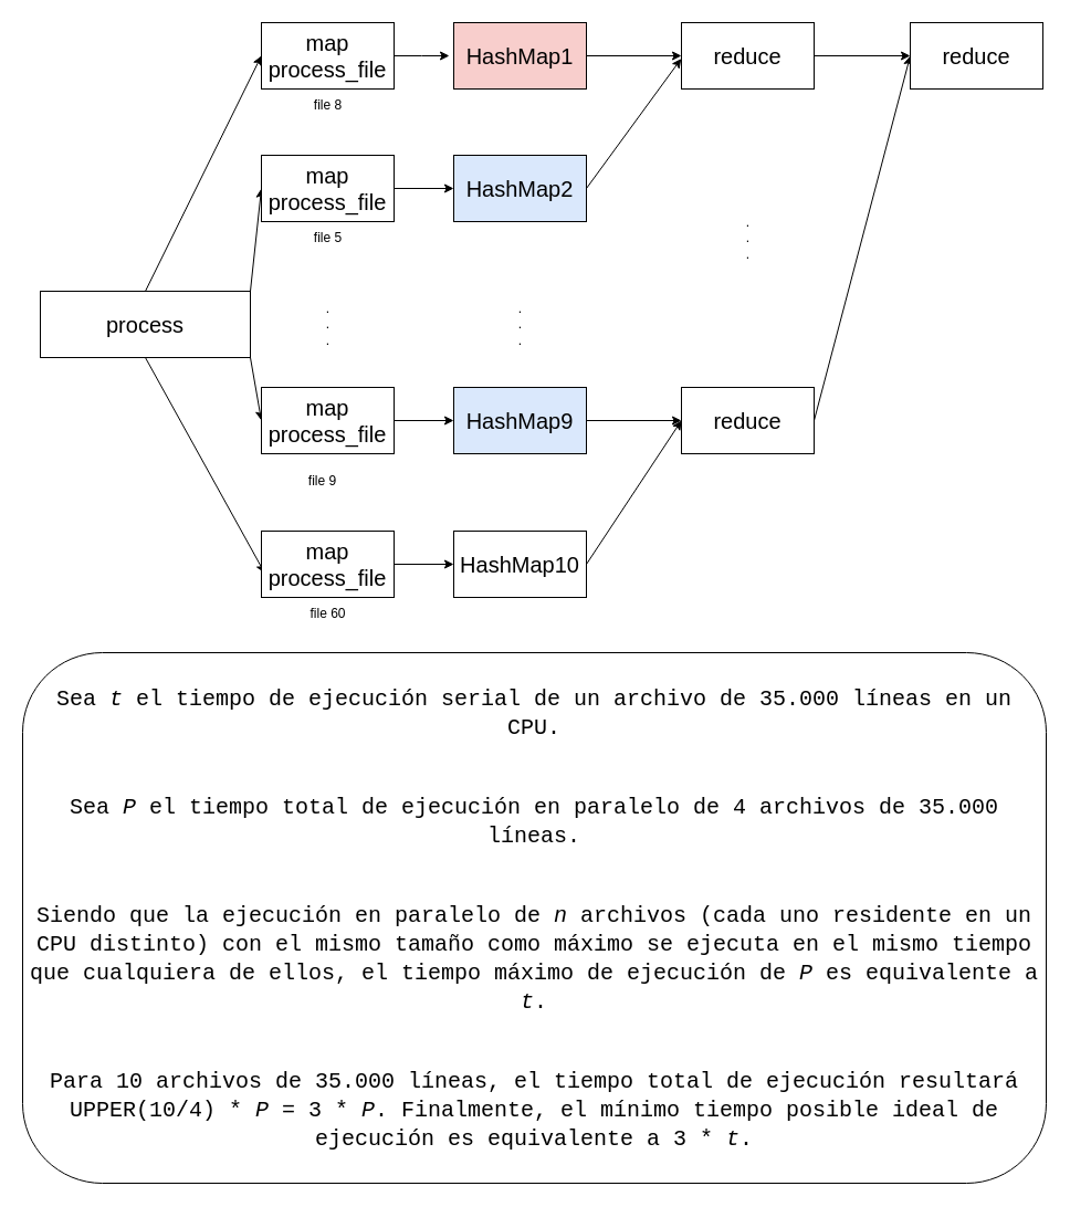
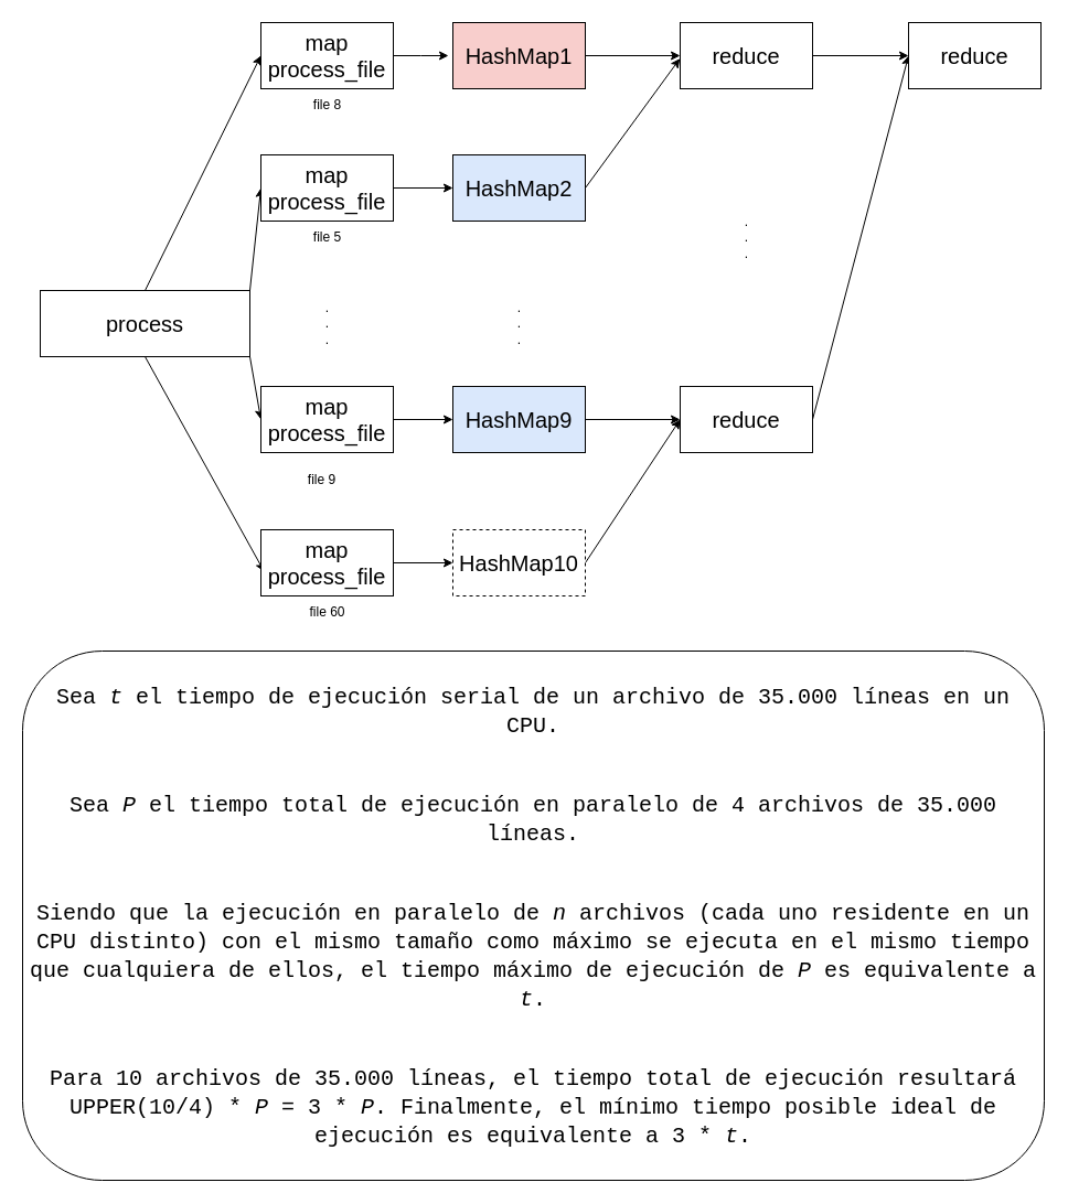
  <mxCell id="0" />
  <mxCell id="1" parent="0" />
  <mxCell id="2" style="edgeStyle=none;shape=connector;rounded=0;orthogonalLoop=1;jettySize=auto;html=1;entryX=0;entryY=0.5;entryDx=0;entryDy=0;labelBackgroundColor=default;strokeColor=default;fontFamily=Helvetica;fontSize=11;fontColor=default;endArrow=classic;exitX=0.5;exitY=0;exitDx=0;exitDy=0;" edge="1" parent="1" source="6" target="8"><mxGeometry relative="1" as="geometry" /></mxCell>
  <mxCell id="3" style="edgeStyle=none;shape=connector;rounded=0;orthogonalLoop=1;jettySize=auto;html=1;entryX=0;entryY=0.5;entryDx=0;entryDy=0;labelBackgroundColor=default;strokeColor=default;fontFamily=Helvetica;fontSize=11;fontColor=default;endArrow=classic;exitX=1;exitY=0;exitDx=0;exitDy=0;" edge="1" parent="1" source="6" target="10"><mxGeometry relative="1" as="geometry"><mxPoint x="186" y="220" as="sourcePoint" /></mxGeometry></mxCell>
  <mxCell id="4" style="edgeStyle=none;shape=connector;rounded=0;orthogonalLoop=1;jettySize=auto;html=1;entryX=0;entryY=0.5;entryDx=0;entryDy=0;labelBackgroundColor=default;strokeColor=default;fontFamily=Helvetica;fontSize=11;fontColor=default;endArrow=classic;exitX=1;exitY=1;exitDx=0;exitDy=0;" edge="1" parent="1" source="6" target="12"><mxGeometry relative="1" as="geometry" /></mxCell>
  <mxCell id="5" style="edgeStyle=none;shape=connector;rounded=0;orthogonalLoop=1;jettySize=auto;html=1;entryX=0.025;entryY=0.633;entryDx=0;entryDy=0;entryPerimeter=0;labelBackgroundColor=default;strokeColor=default;fontFamily=Helvetica;fontSize=11;fontColor=default;endArrow=classic;exitX=0.5;exitY=1;exitDx=0;exitDy=0;" edge="1" parent="1" source="6" target="26"><mxGeometry relative="1" as="geometry" /></mxCell>
  <mxCell id="6" value="process" style="rounded=0;whiteSpace=wrap;html=1;strokeWidth=1;fontSize=20;" vertex="1" parent="1"><mxGeometry x="36" y="263" width="190" height="60" as="geometry" /></mxCell>
  <mxCell id="7" style="edgeStyle=orthogonalEdgeStyle;rounded=0;orthogonalLoop=1;jettySize=auto;html=1;" edge="1" parent="1" source="8"><mxGeometry relative="1" as="geometry"><mxPoint x="406" y="50" as="targetPoint" /></mxGeometry></mxCell>
  <mxCell id="8" value="map&lt;br&gt;process_file" style="rounded=0;whiteSpace=wrap;html=1;strokeWidth=1;fontSize=20;" vertex="1" parent="1"><mxGeometry x="236" y="20" width="120" height="60" as="geometry" /></mxCell>
  <mxCell id="9" style="edgeStyle=orthogonalEdgeStyle;rounded=0;orthogonalLoop=1;jettySize=auto;html=1;entryX=0;entryY=0.5;entryDx=0;entryDy=0;" edge="1" parent="1" source="10" target="20"><mxGeometry relative="1" as="geometry" /></mxCell>
  <mxCell id="10" value="map&lt;br&gt;process_file" style="rounded=0;whiteSpace=wrap;html=1;strokeWidth=1;fontSize=20;" vertex="1" parent="1"><mxGeometry x="236" y="140" width="120" height="60" as="geometry" /></mxCell>
  <mxCell id="11" style="edgeStyle=orthogonalEdgeStyle;rounded=0;orthogonalLoop=1;jettySize=auto;html=1;entryX=0;entryY=0.5;entryDx=0;entryDy=0;" edge="1" parent="1" source="12" target="22"><mxGeometry relative="1" as="geometry" /></mxCell>
  <mxCell id="12" value="map&lt;br&gt;process_file" style="rounded=0;whiteSpace=wrap;html=1;strokeWidth=1;fontSize=20;" vertex="1" parent="1"><mxGeometry x="236" y="350" width="120" height="60" as="geometry" /></mxCell>
  <mxCell id="13" value="file 8" style="text;html=1;align=center;verticalAlign=middle;resizable=0;points=[];autosize=1;strokeColor=none;fillColor=none;" vertex="1" parent="1"><mxGeometry x="271" y="80" width="50" height="30" as="geometry" /></mxCell>
  <mxCell id="14" value="file 5" style="text;html=1;align=center;verticalAlign=middle;resizable=0;points=[];autosize=1;strokeColor=none;fillColor=none;" vertex="1" parent="1"><mxGeometry x="271" y="200" width="50" height="30" as="geometry" /></mxCell>
  <mxCell id="15" value="file 9" style="text;html=1;align=center;verticalAlign=middle;resizable=0;points=[];autosize=1;strokeColor=none;fillColor=none;" vertex="1" parent="1"><mxGeometry x="266" y="420" width="50" height="30" as="geometry" /></mxCell>
  <mxCell id="16" value=".&lt;br&gt;.&lt;br&gt;." style="text;html=1;align=center;verticalAlign=middle;resizable=0;points=[];autosize=1;strokeColor=none;fillColor=none;" vertex="1" parent="1"><mxGeometry x="281" y="263" width="30" height="60" as="geometry" /></mxCell>
  <mxCell id="17" style="edgeStyle=orthogonalEdgeStyle;rounded=0;orthogonalLoop=1;jettySize=auto;html=1;entryX=0;entryY=0.5;entryDx=0;entryDy=0;" edge="1" parent="1" source="18" target="24"><mxGeometry relative="1" as="geometry"><mxPoint x="586" y="50" as="targetPoint" /></mxGeometry></mxCell>
  <mxCell id="18" value="HashMap1" style="rounded=0;whiteSpace=wrap;html=1;strokeWidth=1;fontSize=20;fillColor=#f8cecc;" vertex="1" parent="1"><mxGeometry x="410" y="20" width="120" height="60" as="geometry" /></mxCell>
  <mxCell id="19" style="edgeStyle=none;shape=connector;rounded=0;orthogonalLoop=1;jettySize=auto;html=1;entryX=-0.002;entryY=0.544;entryDx=0;entryDy=0;entryPerimeter=0;labelBackgroundColor=default;strokeColor=default;fontFamily=Helvetica;fontSize=11;fontColor=default;endArrow=classic;exitX=1;exitY=0.5;exitDx=0;exitDy=0;" edge="1" parent="1" source="20" target="24"><mxGeometry relative="1" as="geometry" /></mxCell>
  <mxCell id="20" value="HashMap2" style="rounded=0;whiteSpace=wrap;html=1;strokeWidth=1;fontSize=20;fillColor=#dae8fc;" vertex="1" parent="1"><mxGeometry x="410" y="140" width="120" height="60" as="geometry" /></mxCell>
  <mxCell id="21" style="edgeStyle=none;shape=connector;rounded=0;orthogonalLoop=1;jettySize=auto;html=1;entryX=0;entryY=0.5;entryDx=0;entryDy=0;labelBackgroundColor=default;strokeColor=default;fontFamily=Helvetica;fontSize=11;fontColor=default;endArrow=classic;" edge="1" parent="1" source="22" target="31"><mxGeometry relative="1" as="geometry" /></mxCell>
  <mxCell id="22" value="HashMap9" style="rounded=0;whiteSpace=wrap;html=1;strokeWidth=1;fontSize=20;fillColor=#dae8fc;" vertex="1" parent="1"><mxGeometry x="410" y="350" width="120" height="60" as="geometry" /></mxCell>
  <mxCell id="23" style="edgeStyle=none;shape=connector;rounded=0;orthogonalLoop=1;jettySize=auto;html=1;entryX=0;entryY=0.5;entryDx=0;entryDy=0;labelBackgroundColor=default;strokeColor=default;fontFamily=Helvetica;fontSize=11;fontColor=default;endArrow=classic;" edge="1" parent="1" source="24" target="32"><mxGeometry relative="1" as="geometry" /></mxCell>
  <mxCell id="24" value="reduce" style="rounded=0;whiteSpace=wrap;html=1;strokeWidth=1;fontSize=20;" vertex="1" parent="1"><mxGeometry x="616" y="20" width="120" height="60" as="geometry" /></mxCell>
  <mxCell id="25" style="edgeStyle=orthogonalEdgeStyle;rounded=0;orthogonalLoop=1;jettySize=auto;html=1;entryX=0;entryY=0.5;entryDx=0;entryDy=0;" edge="1" parent="1" source="26" target="29"><mxGeometry relative="1" as="geometry" /></mxCell>
  <mxCell id="26" value="map&lt;br&gt;process_file" style="rounded=0;whiteSpace=wrap;html=1;strokeWidth=1;fontSize=20;" vertex="1" parent="1"><mxGeometry x="236" y="480" width="120" height="60" as="geometry" /></mxCell>
  <mxCell id="27" value="file 60" style="text;html=1;align=center;verticalAlign=middle;resizable=0;points=[];autosize=1;strokeColor=none;fillColor=none;" vertex="1" parent="1"><mxGeometry x="266" y="540" width="60" height="30" as="geometry" /></mxCell>
  <mxCell id="28" style="edgeStyle=none;shape=connector;rounded=0;orthogonalLoop=1;jettySize=auto;html=1;entryX=0;entryY=0.5;entryDx=0;entryDy=0;labelBackgroundColor=default;strokeColor=default;fontFamily=Helvetica;fontSize=11;fontColor=default;endArrow=classic;exitX=1;exitY=0.5;exitDx=0;exitDy=0;" edge="1" parent="1" source="29" target="31"><mxGeometry relative="1" as="geometry" /></mxCell>
- <mxCell id="29" value="HashMap10" style="rounded=0;whiteSpace=wrap;html=1;strokeWidth=1;fontSize=20;" vertex="1" parent="1"><mxGeometry x="410" y="480" width="120" height="60" as="geometry" /></mxCell>
+ <mxCell id="29" value="HashMap10" style="rounded=0;whiteSpace=wrap;html=1;strokeWidth=1;fontSize=20;dashed=1;" vertex="1" parent="1"><mxGeometry x="410" y="480" width="120" height="60" as="geometry" /></mxCell>
  <mxCell id="30" style="edgeStyle=none;shape=connector;rounded=0;orthogonalLoop=1;jettySize=auto;html=1;entryX=0;entryY=0.5;entryDx=0;entryDy=0;labelBackgroundColor=default;strokeColor=default;fontFamily=Helvetica;fontSize=11;fontColor=default;endArrow=classic;exitX=1;exitY=0.5;exitDx=0;exitDy=0;" edge="1" parent="1" source="31" target="32"><mxGeometry relative="1" as="geometry" /></mxCell>
  <mxCell id="31" value="reduce" style="rounded=0;whiteSpace=wrap;html=1;strokeWidth=1;fontSize=20;" vertex="1" parent="1"><mxGeometry x="616" y="350" width="120" height="60" as="geometry" /></mxCell>
  <mxCell id="32" value="reduce" style="rounded=0;whiteSpace=wrap;html=1;strokeWidth=1;fontSize=20;" vertex="1" parent="1"><mxGeometry x="823" y="20" width="120" height="60" as="geometry" /></mxCell>
  <mxCell id="33" value=".&lt;br&gt;.&lt;br&gt;." style="text;html=1;align=center;verticalAlign=middle;resizable=0;points=[];autosize=1;strokeColor=none;fillColor=none;" vertex="1" parent="1"><mxGeometry x="455" y="263" width="30" height="60" as="geometry" /></mxCell>
  <mxCell id="34" value=".&lt;br&gt;.&lt;br&gt;." style="text;html=1;align=center;verticalAlign=middle;resizable=0;points=[];autosize=1;strokeColor=none;fillColor=none;" vertex="1" parent="1"><mxGeometry x="661" y="185" width="30" height="60" as="geometry" /></mxCell>
  <mxCell id="35" value="&lt;p style=&quot;font-size: 20px;&quot;&gt;&lt;font style=&quot;font-size: 20px;&quot; face=&quot;Courier New&quot;&gt;Sea &lt;i&gt;t&lt;/i&gt; el tiempo de ejecución serial de un archivo de 35.000 líneas en un CPU.&lt;br style=&quot;font-size: 20px;&quot;&gt;&lt;/font&gt;&lt;font style=&quot;font-size: 20px;&quot; face=&quot;Courier New&quot;&gt;&lt;br&gt;&lt;/font&gt;&lt;/p&gt;&lt;p style=&quot;font-size: 20px;&quot;&gt;&lt;font style=&quot;font-size: 20px;&quot; face=&quot;Courier New&quot;&gt;Sea &lt;i&gt;P&lt;/i&gt; el tiempo total de ejecución en paralelo de 4 archivos de 35.000 líneas.&lt;br style=&quot;font-size: 20px;&quot;&gt;&lt;/font&gt;&lt;font style=&quot;font-size: 20px;&quot; face=&quot;Courier New&quot;&gt;&lt;br&gt;&lt;/font&gt;&lt;/p&gt;&lt;p style=&quot;font-size: 20px;&quot;&gt;&lt;font style=&quot;font-size: 20px;&quot; face=&quot;Courier New&quot;&gt;Siendo que la ejecución en paralelo de &lt;i&gt;n&lt;/i&gt; archivos (cada uno residente en un CPU distinto) con el mismo tamaño como máximo se ejecuta en el mismo tiempo que cualquiera de ellos, el tiempo máximo de ejecución de &lt;i&gt;P&lt;/i&gt; es equivalente a &lt;i&gt;t&lt;/i&gt;.&lt;br style=&quot;font-size: 20px;&quot;&gt;&lt;/font&gt;&lt;font style=&quot;font-size: 20px;&quot; face=&quot;Courier New&quot;&gt;&lt;br&gt;&lt;/font&gt;&lt;/p&gt;&lt;p style=&quot;font-size: 20px;&quot;&gt;&lt;font style=&quot;font-size: 20px;&quot; face=&quot;Courier New&quot;&gt;Para 10 archivos de 35.000 líneas, el tiempo total de ejecución resultará UPPER(10/4) * &lt;i&gt;P&lt;/i&gt; = 3 * &lt;i&gt;P&lt;/i&gt;.&lt;/font&gt;&lt;span style=&quot;font-family: &amp;quot;Courier New&amp;quot;;&quot;&gt;&amp;nbsp;Finalmente, el mínimo tiempo posible ideal de ejecución es equivalente a 3 * &lt;i&gt;t&lt;/i&gt;.&lt;/span&gt;&lt;/p&gt;" style="rounded=1;whiteSpace=wrap;html=1;fontSize=20;fontStyle=0" vertex="1" parent="1"><mxGeometry x="20" y="590" width="926" height="480" as="geometry" /></mxCell>
